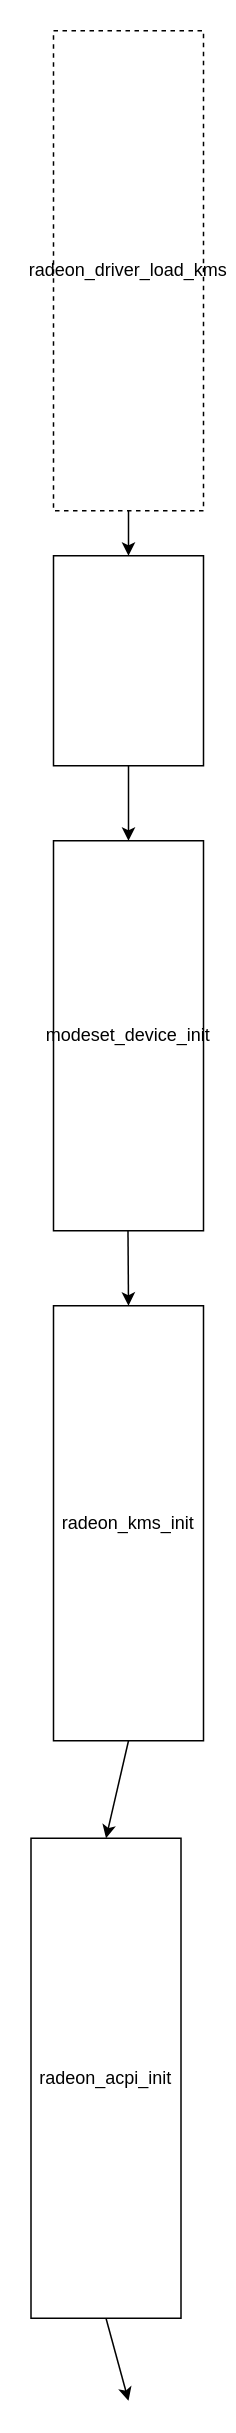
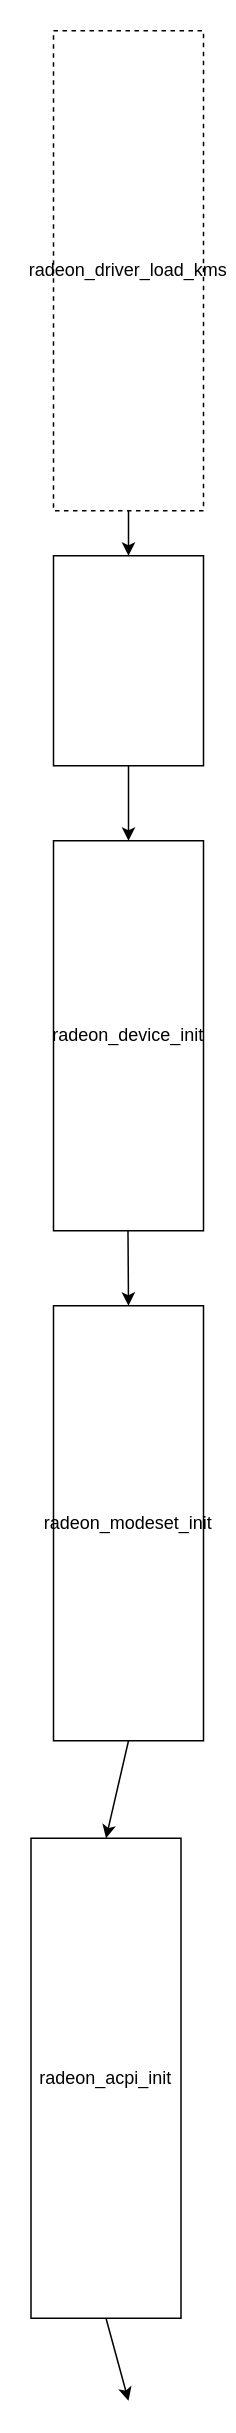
  <mxCell id="0" />
  <mxCell id="1" parent="0" />
  <mxCell id="2" value="radeon_driver_load_kms" style="rounded=0;whiteSpace=wrap;html=1;dashed=1;" vertex="1" parent="1"><mxGeometry x="35" y="20" width="100" height="320" as="geometry" /></mxCell>
- <mxCell id="3" value="radeon_kms_init" style="rounded=0;whiteSpace=wrap;html=1;" vertex="1" parent="1"><mxGeometry x="35" y="870" width="100" height="290" as="geometry" /></mxCell>
+ <mxCell id="3" value="radeon_modeset_init" style="rounded=0;whiteSpace=wrap;html=1;" vertex="1" parent="1"><mxGeometry x="35" y="870" width="100" height="290" as="geometry" /></mxCell>
  <mxCell id="4" value="radeon_acpi_init" style="rounded=0;whiteSpace=wrap;html=1;" vertex="1" parent="1"><mxGeometry x="20" y="1225" width="100" height="320" as="geometry" /></mxCell>
- <mxCell id="5" value="modeset_device_init" style="rounded=0;whiteSpace=wrap;html=1;" vertex="1" parent="1"><mxGeometry x="35" y="560" width="100" height="260" as="geometry" /></mxCell>
+ <mxCell id="5" value="radeon_device_init" style="rounded=0;whiteSpace=wrap;html=1;" vertex="1" parent="1"><mxGeometry x="35" y="560" width="100" height="260" as="geometry" /></mxCell>
  <mxCell id="6" value="" style="rounded=0;whiteSpace=wrap;html=1;" vertex="1" parent="1"><mxGeometry x="35" y="370" width="100" height="140" as="geometry" /></mxCell>
  <mxCell id="7" value="" style="endArrow=classic;html=1;exitX=0.5;exitY=1;exitDx=0;exitDy=0;entryX=0.5;entryY=0;entryDx=0;entryDy=0;" edge="1" parent="1" source="2" target="6"><mxGeometry width="50" height="50" relative="1" as="geometry"><mxPoint x="255" y="560" as="sourcePoint" /><mxPoint x="305" y="510" as="targetPoint" /></mxGeometry></mxCell>
  <mxCell id="8" value="" style="endArrow=classic;html=1;exitX=0.5;exitY=1;exitDx=0;exitDy=0;entryX=0.5;entryY=0;entryDx=0;entryDy=0;" edge="1" parent="1" source="6" target="5"><mxGeometry width="50" height="50" relative="1" as="geometry"><mxPoint x="95" y="350" as="sourcePoint" /><mxPoint x="95" y="380" as="targetPoint" /></mxGeometry></mxCell>
  <mxCell id="9" value="" style="endArrow=classic;html=1;exitX=0.5;exitY=1;exitDx=0;exitDy=0;entryX=0.5;entryY=0;entryDx=0;entryDy=0;" edge="1" parent="1" target="3"><mxGeometry width="50" height="50" relative="1" as="geometry"><mxPoint x="84.66" y="820" as="sourcePoint" /><mxPoint x="84.66" y="850" as="targetPoint" /></mxGeometry></mxCell>
  <mxCell id="10" value="" style="endArrow=classic;html=1;entryX=0.5;entryY=0;entryDx=0;entryDy=0;" edge="1" parent="1" target="4"><mxGeometry width="50" height="50" relative="1" as="geometry"><mxPoint x="85" y="1160" as="sourcePoint" /><mxPoint x="95" y="1060" as="targetPoint" /></mxGeometry></mxCell>
  <mxCell id="11" value="" style="endArrow=classic;html=1;exitX=0.5;exitY=1;exitDx=0;exitDy=0;" edge="1" parent="1" source="4"><mxGeometry width="50" height="50" relative="1" as="geometry"><mxPoint x="255" y="1490" as="sourcePoint" /><mxPoint x="85" y="1600" as="targetPoint" /></mxGeometry></mxCell>
